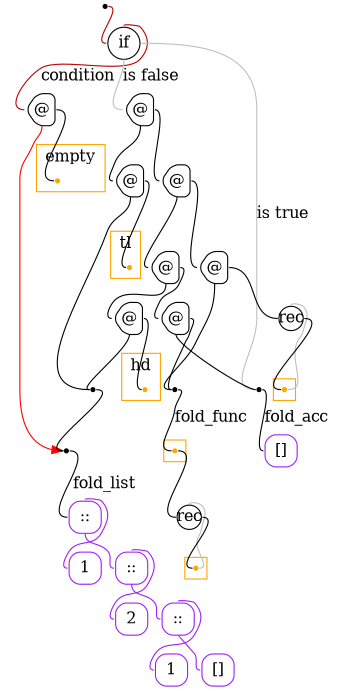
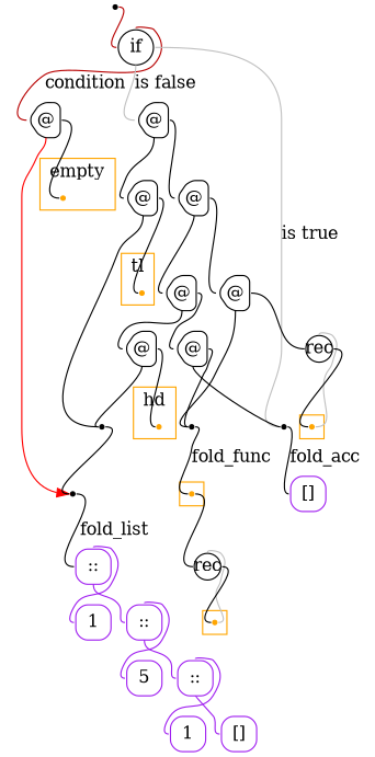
  digraph {
    labeldistance=0
    nodesep=.175
    rankdir=TB
    ranksep=.175
    node [color="#000000" fixedsize=true orientation=90 shape=point style=rounded]
    edge [arrowhead=none arrowtail=none headport=w tailport=e]
    ndcluster_nd174 [color=orange style=""]
    ndcluster_nd383 [color=orange style=""]
    ndcluster_nd488 [color=orange style=""]
    ndcluster_nd71 [color=orange style=""]
    ndcluster_nd106 [color=orange style=""]
    ndcluster_nd124 [color=orange style=""]
    nd1 [color="" orientation="" style=""]
    n8 [height=.4 label=if shape=circle width=.4 orientation=""]
    n9 [color=purple height=.4 label=1 shape=square width=.4]
-   n10 [color=purple height=.4 label=2 shape=square width=.4]
+   n10 [color=purple height=.4 label=5 shape=square width=.4]
    n11 [color=purple height=.4 label=1 shape=square width=.4]
    n12 [color=purple height=.4 label="[]" shape=square width=.4]
    n13 [color=purple height=.4 label="::" shape=square width=.4]
    n14 [color=purple height=.4 label="::" shape=square width=.4]
    n15 [color=purple height=.4 label="::" shape=square width=.4]
    n16 [height=.3 label=rec shape=circle width=.3 orientation=""]
    n17 [color=purple height=.4 label="[]" shape=square width=.4]
    n18 [height=.3 label=rec shape=circle width=.3 orientation=""]
    n19 [height=.4 label="@" shape=house width=.4]
    n20 [height=.4 label="@" shape=house width=.4]
    n21 [label=" " color=""]
    n22 [label=" " color=""]
    n23 [height=.4 label="@" shape=house width=.4]
    n24 [height=.4 label="@" shape=house width=.4]
    n25 [height=.4 label="@" shape=house width=.4]
    n26 [height=.4 label="@" shape=house width=.4]
    n27 [label=" " color=""]
    n28 [height=.4 label="@" shape=house width=.4]
    n29 [height=.4 label="@" shape=house width=.4]
    n30 [label=" " color=""]
    subgraph cluster_1 {
      color=orange
      style=fill
      ndcluster_nd174
    }
    subgraph cluster_2 {
      color=orange
      label=hd
      style=fill
      ndcluster_nd106
    }
    subgraph cluster_3 {
      color=orange
      style=fill
      ndcluster_nd383
    }
    subgraph cluster_4 {
      color=orange
      style=fill
      ndcluster_nd488
    }
    subgraph cluster_5 {
      color=orange
      label=empty
      style=fill
      ndcluster_nd71
    }
    subgraph cluster_6 {
      color=orange
      label=tl
      style=fill
      ndcluster_nd124
    }
    ndcluster_nd174 -> n16 [color=black]
    nd1 -> n8 [color="#b70000"]
    n8 -> n19 [color="#b70000" label=condition tailport=n]
    n8 -> n20 [color=grey label="is false" tailport=s]
    n8 -> n21 [color=grey label="is true"]
    n13 -> n11 [color=purple tailport=n]
    n13 -> n12 [color=purple tailport=s]
    n14 -> n10 [color=purple tailport=n]
    n14 -> n13 [color=purple tailport=s]
    n15 -> n9 [color=purple tailport=n]
    n15 -> n14 [color=purple tailport=s]
    n16 -> ndcluster_nd383 [color=grey dir=back headport=e tailport=n]
    n16 -> ndcluster_nd383
    n18 -> ndcluster_nd488 [color=grey dir=back headport=e tailport=n]
    n18 -> ndcluster_nd488
    n19 -> ndcluster_nd71
    n19 -> n22 [arrowhead=normal color=red tailport=s]
    n20 -> n23
    n20 -> n24 [tailport=s]
    n21 -> n17 [label=fold_acc]
    n22 -> n15 [label=fold_list]
    n23 -> n25
    n23 -> n26 [tailport=s]
    n24 -> ndcluster_nd124
    n24 -> n30 [tailport=s]
    n25 -> n18 [color=black]
    n25 -> n27 [tailport=s]
    n26 -> n28
    n26 -> n29 [tailport=s]
    n27 -> ndcluster_nd174 [label=fold_func]
    n28 -> n21 [tailport=s]
    n28 -> n27
    n29 -> ndcluster_nd106
    n29 -> n30 [tailport=s]
    n30 -> n22
  }
